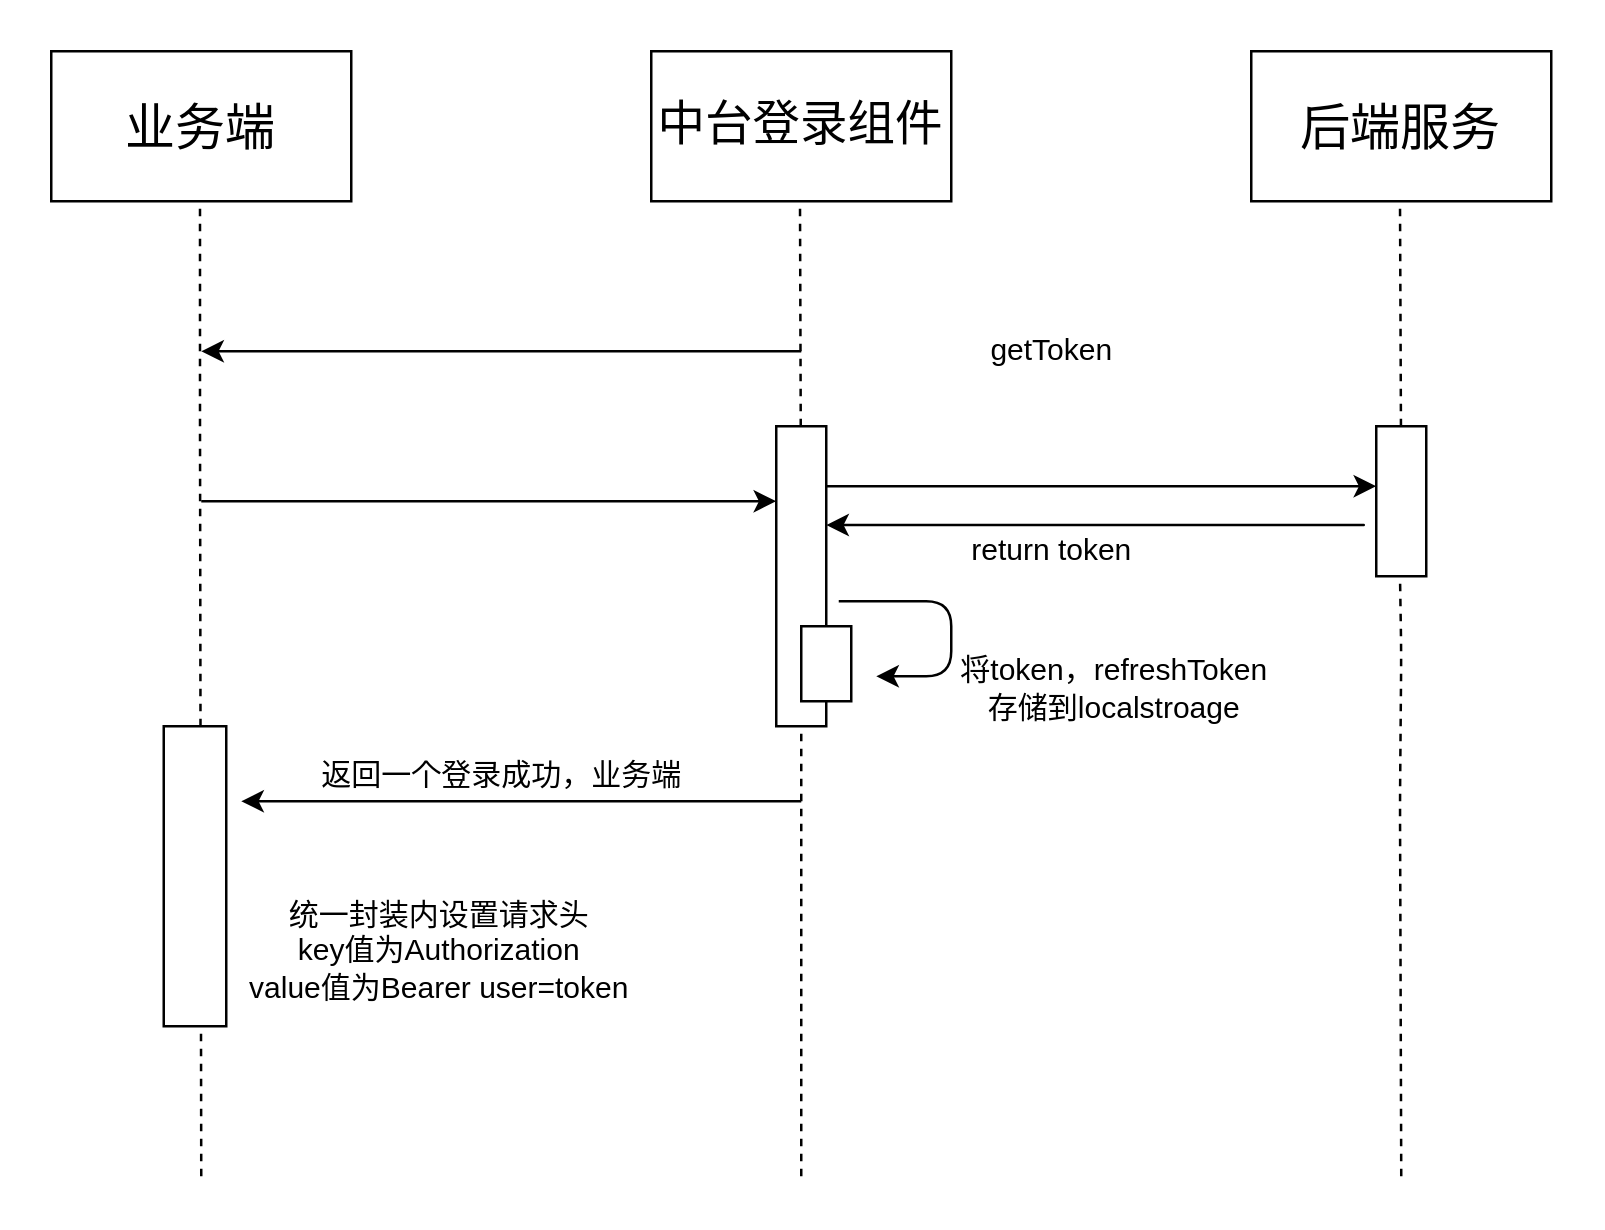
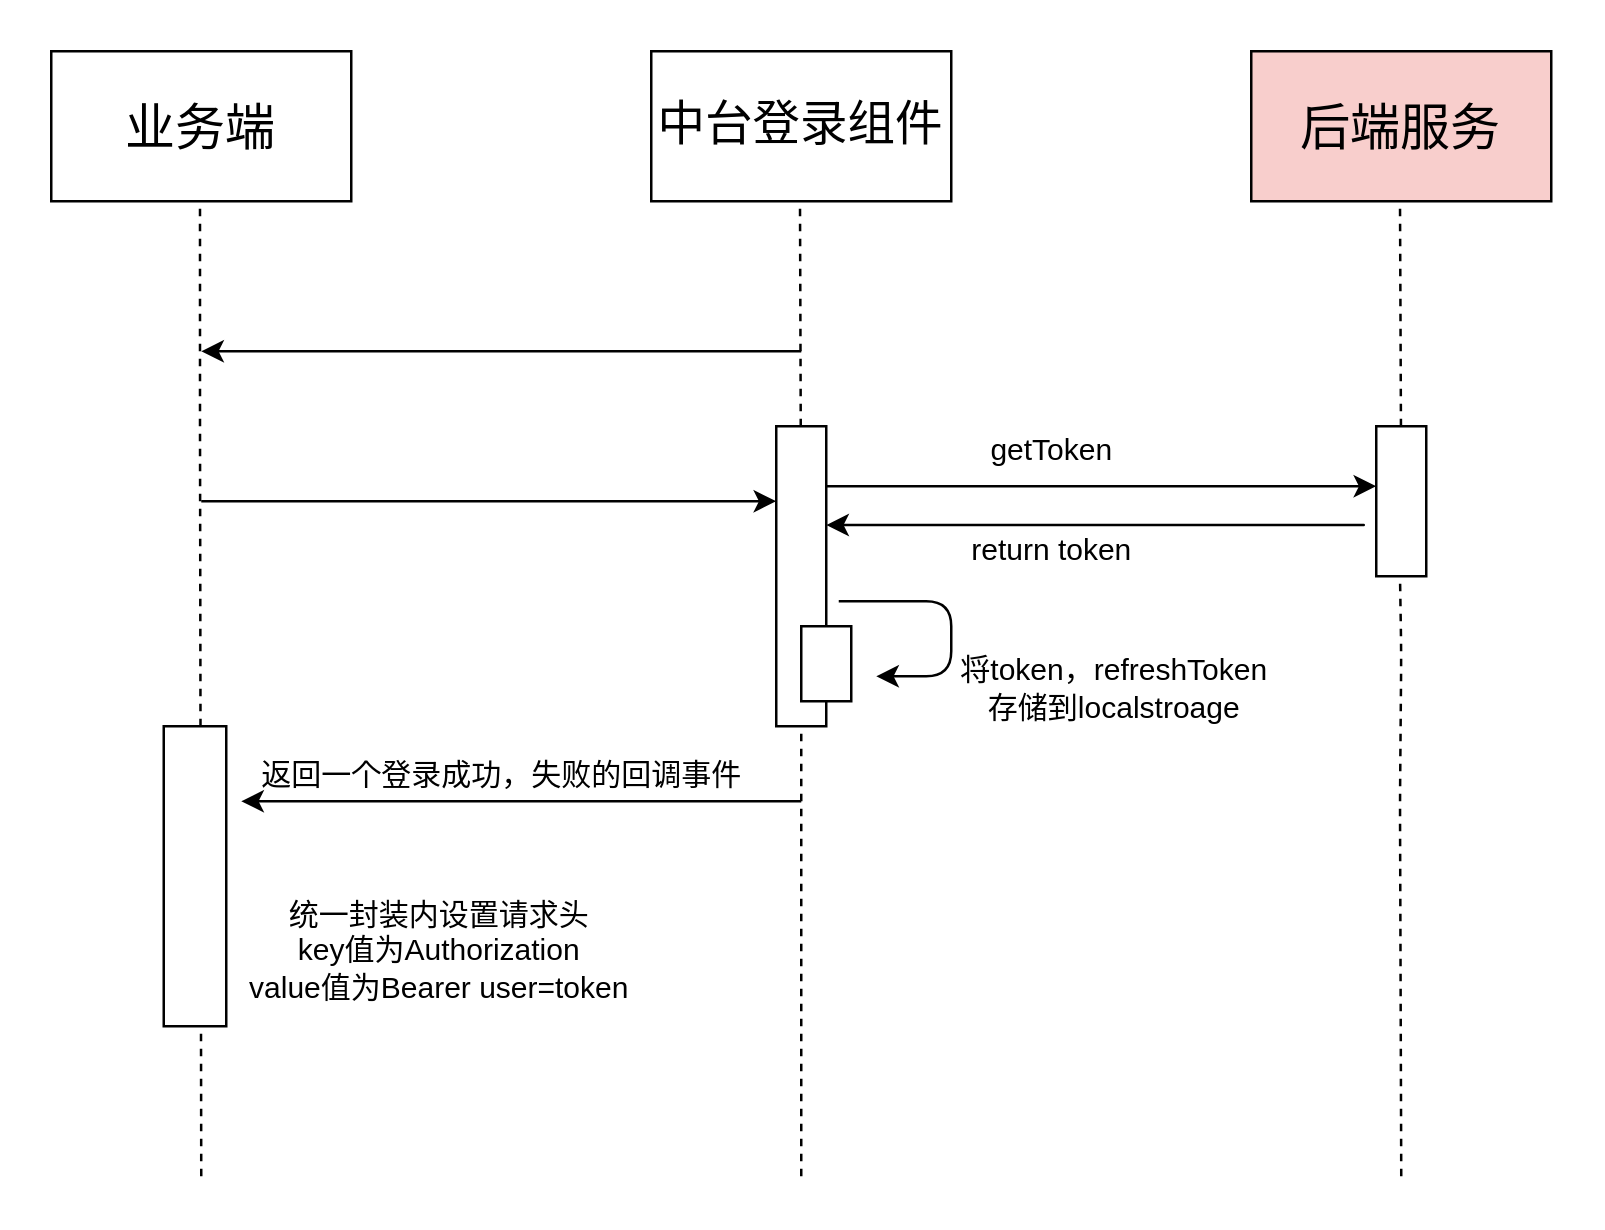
  <mxCell id="0" />
  <mxCell id="1" parent="0" />
  <mxCell id="2" value="&lt;font style=&quot;font-size: 20px&quot;&gt;业务端&lt;/font&gt;" style="rounded=0;whiteSpace=wrap;html=1;" parent="1" vertex="1"><mxGeometry x="20" y="20" width="120" height="60" as="geometry" /></mxCell>
  <mxCell id="3" value="" style="endArrow=none;dashed=1;html=1;" parent="1" edge="1"><mxGeometry width="50" height="50" relative="1" as="geometry"><mxPoint x="80" y="470" as="sourcePoint" /><mxPoint x="79.5" y="80" as="targetPoint" /><Array as="points"><mxPoint x="79.5" y="170" /></Array></mxGeometry></mxCell>
  <mxCell id="4" value="&lt;font style=&quot;font-size: 19px&quot;&gt;中台登录组件&lt;/font&gt;" style="rounded=0;whiteSpace=wrap;html=1;" parent="1" vertex="1"><mxGeometry x="260" y="20" width="120" height="60" as="geometry" /></mxCell>
- <mxCell id="5" value="&lt;font style=&quot;font-size: 20px&quot;&gt;后端服务&lt;/font&gt;" style="rounded=0;whiteSpace=wrap;html=1;" parent="1" vertex="1"><mxGeometry x="500" y="20" width="120" height="60" as="geometry" /></mxCell>
+ <mxCell id="5" value="&lt;font style=&quot;font-size: 20px&quot;&gt;后端服务&lt;/font&gt;" style="rounded=0;whiteSpace=wrap;html=1;fillColor=#f8cecc;" parent="1" vertex="1"><mxGeometry x="500" y="20" width="120" height="60" as="geometry" /></mxCell>
  <mxCell id="6" value="" style="endArrow=none;dashed=1;html=1;" parent="1" source="11" edge="1"><mxGeometry width="50" height="50" relative="1" as="geometry"><mxPoint x="320" y="470" as="sourcePoint" /><mxPoint x="319.5" y="80" as="targetPoint" /><Array as="points" /></mxGeometry></mxCell>
  <mxCell id="7" value="" style="endArrow=none;dashed=1;html=1;" parent="1" source="12" edge="1"><mxGeometry width="50" height="50" relative="1" as="geometry"><mxPoint x="560" y="470" as="sourcePoint" /><mxPoint x="559.5" y="80" as="targetPoint" /><Array as="points" /></mxGeometry></mxCell>
  <mxCell id="8" value="" style="endArrow=classic;html=1;entryX=0.25;entryY=1;entryDx=0;entryDy=0;" parent="1" edge="1" target="11"><mxGeometry width="50" height="50" relative="1" as="geometry"><mxPoint x="80" y="200" as="sourcePoint" /><mxPoint x="320" y="200" as="targetPoint" /><Array as="points"><mxPoint x="130" y="200" /><mxPoint x="220" y="200" /></Array></mxGeometry></mxCell>
  <mxCell id="9" value="" style="endArrow=classic;html=1;" parent="1" edge="1"><mxGeometry width="50" height="50" relative="1" as="geometry"><mxPoint x="320" y="140" as="sourcePoint" /><mxPoint x="80" y="140" as="targetPoint" /></mxGeometry></mxCell>
  <mxCell id="10" value="" style="endArrow=classic;html=1;" parent="1" edge="1"><mxGeometry width="50" height="50" relative="1" as="geometry"><mxPoint x="330" y="194" as="sourcePoint" /><mxPoint x="550" y="194" as="targetPoint" /></mxGeometry></mxCell>
  <mxCell id="11" value="" style="rounded=0;whiteSpace=wrap;html=1;direction=south;" parent="1" vertex="1"><mxGeometry x="310" y="170" width="20" height="120" as="geometry" /></mxCell>
  <mxCell id="12" value="" style="rounded=0;whiteSpace=wrap;html=1;direction=south;" parent="1" vertex="1"><mxGeometry x="550" y="170" width="20" height="60" as="geometry" /></mxCell>
  <mxCell id="13" value="" style="endArrow=none;dashed=1;html=1;" parent="1" edge="1"><mxGeometry width="50" height="50" relative="1" as="geometry"><mxPoint x="560" y="470" as="sourcePoint" /><mxPoint x="559.5" y="230" as="targetPoint" /><Array as="points"><mxPoint x="559.5" y="320" /><mxPoint x="560" y="260" /></Array></mxGeometry></mxCell>
  <mxCell id="14" value="" style="endArrow=classic;html=1;" parent="1" edge="1"><mxGeometry width="50" height="50" relative="1" as="geometry"><mxPoint x="430" y="209.5" as="sourcePoint" /><mxPoint x="330" y="209.5" as="targetPoint" /><Array as="points"><mxPoint x="550" y="209.5" /></Array></mxGeometry></mxCell>
- <mxCell id="15" value="getToken" style="text;html=1;align=center;verticalAlign=middle;resizable=0;points=[];autosize=1;" parent="1" vertex="1"><mxGeometry x="390" y="130" width="60" height="20" as="geometry" /></mxCell>
+ <mxCell id="15" value="getToken" style="text;html=1;align=center;verticalAlign=middle;resizable=0;points=[];autosize=1;" parent="1" vertex="1"><mxGeometry x="390" y="170" width="60" height="20" as="geometry" /></mxCell>
  <mxCell id="16" value="return token&lt;br&gt;" style="text;html=1;align=center;verticalAlign=middle;resizable=0;points=[];autosize=1;" parent="1" vertex="1"><mxGeometry x="380" y="210" width="80" height="20" as="geometry" /></mxCell>
  <mxCell id="17" value="" style="endArrow=classic;html=1;" parent="1" edge="1"><mxGeometry width="50" height="50" relative="1" as="geometry"><mxPoint x="320" y="320" as="sourcePoint" /><mxPoint x="96" y="320" as="targetPoint" /></mxGeometry></mxCell>
- <mxCell id="18" value="返回一个登录成功，业务端" style="text;html=1;align=center;verticalAlign=middle;resizable=0;points=[];autosize=1;" parent="1" vertex="1"><mxGeometry x="95" y="300" width="210" height="20" as="geometry" /></mxCell>
+ <mxCell id="18" value="返回一个登录成功，失败的回调事件" style="text;html=1;align=center;verticalAlign=middle;resizable=0;points=[];autosize=1;" parent="1" vertex="1"><mxGeometry x="95" y="300" width="210" height="20" as="geometry" /></mxCell>
  <mxCell id="19" value="" style="endArrow=classic;html=1;" parent="1" edge="1"><mxGeometry width="50" height="50" relative="1" as="geometry"><mxPoint x="335" y="240" as="sourcePoint" /><mxPoint x="350" y="270" as="targetPoint" /><Array as="points"><mxPoint x="380" y="240" /><mxPoint x="380" y="270" /></Array></mxGeometry></mxCell>
  <mxCell id="20" value="" style="endArrow=none;dashed=1;html=1;entryX=1;entryY=0.5;entryDx=0;entryDy=0;" parent="1" target="11" edge="1"><mxGeometry width="50" height="50" relative="1" as="geometry"><mxPoint x="320" y="470" as="sourcePoint" /><mxPoint x="354" y="320" as="targetPoint" /></mxGeometry></mxCell>
  <mxCell id="21" value="" style="rounded=0;whiteSpace=wrap;html=1;direction=south;" parent="1" vertex="1"><mxGeometry x="320" y="250" width="20" height="30" as="geometry" /></mxCell>
  <mxCell id="22" value="将token，refreshToken&lt;br&gt;存储到localstroage" style="text;html=1;align=center;verticalAlign=middle;resizable=0;points=[];autosize=1;" parent="1" vertex="1"><mxGeometry x="375" y="260" width="140" height="30" as="geometry" /></mxCell>
  <mxCell id="23" value="" style="rounded=0;whiteSpace=wrap;html=1;direction=south;" parent="1" vertex="1"><mxGeometry x="65" y="290" width="25" height="120" as="geometry" /></mxCell>
  <mxCell id="24" value="统一封装内设置请求头&lt;br&gt;key值为Authorization&lt;br&gt;value值为Bearer user=token" style="text;html=1;align=center;verticalAlign=middle;resizable=0;points=[];autosize=1;" parent="1" vertex="1"><mxGeometry x="90" y="355" width="170" height="50" as="geometry" /></mxCell>
